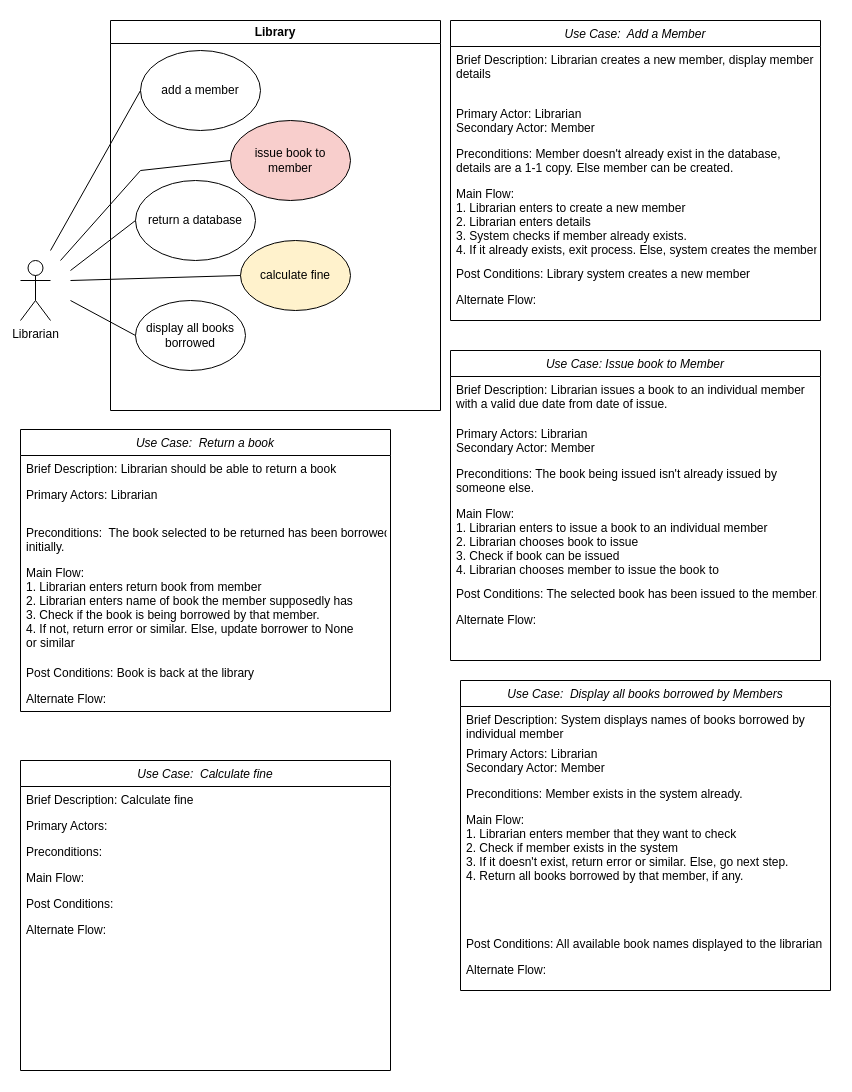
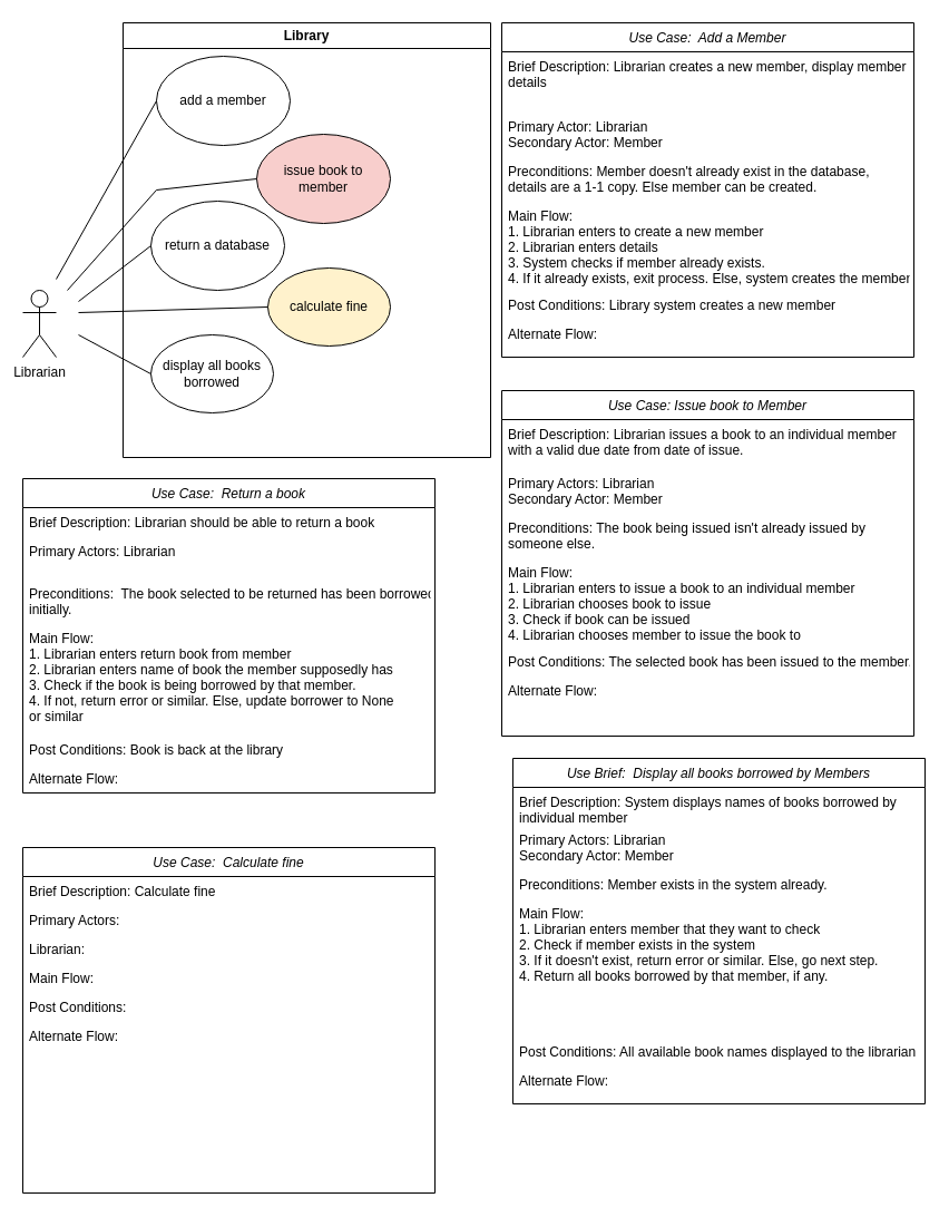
  <mxCell id="0" />
  <mxCell id="1" parent="0" />
  <mxCell id="2" value="Use Case:  Add a Member" style="swimlane;fontStyle=2;align=center;verticalAlign=top;childLayout=stackLayout;horizontal=1;startSize=26;horizontalStack=0;resizeParent=1;resizeLast=0;collapsible=1;marginBottom=0;rounded=0;shadow=0;strokeWidth=1;" vertex="1" parent="1"><mxGeometry x="450" y="20" width="370" height="300" as="geometry"><mxRectangle x="230" y="140" width="160" height="26" as="alternateBounds" /></mxGeometry></mxCell>
  <mxCell id="3" value="Brief Description: Librarian creates a new member, display member &#10;details" style="text;align=left;verticalAlign=top;spacingLeft=4;spacingRight=4;overflow=hidden;rotatable=0;points=[[0,0.5],[1,0.5]];portConstraint=eastwest;" vertex="1" parent="2"><mxGeometry y="26" width="370" height="54" as="geometry" /></mxCell>
  <mxCell id="4" value="Primary Actor: Librarian&#10;Secondary Actor: Member" style="text;align=left;verticalAlign=top;spacingLeft=4;spacingRight=4;overflow=hidden;rotatable=0;points=[[0,0.5],[1,0.5]];portConstraint=eastwest;rounded=0;shadow=0;html=0;" vertex="1" parent="2"><mxGeometry y="80" width="370" height="40" as="geometry" /></mxCell>
  <mxCell id="5" value="Preconditions: Member doesn't already exist in the database,&#10;details are a 1-1 copy. Else member can be created." style="text;align=left;verticalAlign=top;spacingLeft=4;spacingRight=4;overflow=hidden;rotatable=0;points=[[0,0.5],[1,0.5]];portConstraint=eastwest;rounded=0;shadow=0;html=0;" vertex="1" parent="2"><mxGeometry y="120" width="370" height="40" as="geometry" /></mxCell>
  <mxCell id="6" value="Main Flow: &#10;1. Librarian enters to create a new member&#10;2. Librarian enters details&#10;3. System checks if member already exists.&#10;4. If it already exists, exit process. Else, system creates the member." style="text;align=left;verticalAlign=top;spacingLeft=4;spacingRight=4;overflow=hidden;rotatable=0;points=[[0,0.5],[1,0.5]];portConstraint=eastwest;" vertex="1" parent="2"><mxGeometry y="160" width="370" height="80" as="geometry" /></mxCell>
  <mxCell id="7" value="Post Conditions: Library system creates a new member" style="text;align=left;verticalAlign=top;spacingLeft=4;spacingRight=4;overflow=hidden;rotatable=0;points=[[0,0.5],[1,0.5]];portConstraint=eastwest;" vertex="1" parent="2"><mxGeometry y="240" width="370" height="26" as="geometry" /></mxCell>
  <mxCell id="8" value="Alternate Flow:" style="text;align=left;verticalAlign=top;spacingLeft=4;spacingRight=4;overflow=hidden;rotatable=0;points=[[0,0.5],[1,0.5]];portConstraint=eastwest;" vertex="1" parent="2"><mxGeometry y="266" width="370" height="34" as="geometry" /></mxCell>
  <mxCell id="9" value="Librarian" style="shape=umlActor;verticalLabelPosition=bottom;verticalAlign=top;html=1;outlineConnect=0;" vertex="1" parent="1"><mxGeometry x="20" y="260" width="30" height="60" as="geometry" /></mxCell>
  <mxCell id="10" value="Library" style="swimlane;whiteSpace=wrap;html=1;" vertex="1" parent="1"><mxGeometry x="110" y="20" width="330" height="390" as="geometry" /></mxCell>
  <mxCell id="11" value="display all books borrowed" style="ellipse;whiteSpace=wrap;html=1;" vertex="1" parent="10"><mxGeometry x="25" y="280" width="110" height="70" as="geometry" /></mxCell>
  <mxCell id="12" value="add a member" style="ellipse;whiteSpace=wrap;html=1;" vertex="1" parent="10"><mxGeometry x="30" y="30" width="120" height="80" as="geometry" /></mxCell>
  <mxCell id="13" value="return a database" style="ellipse;whiteSpace=wrap;html=1;" vertex="1" parent="10"><mxGeometry x="25" y="160" width="120" height="80" as="geometry" /></mxCell>
  <mxCell id="14" value="issue book to member" style="ellipse;whiteSpace=wrap;html=1;fillColor=#f8cecc;" vertex="1" parent="10"><mxGeometry x="120" y="100" width="120" height="80" as="geometry" /></mxCell>
  <mxCell id="15" value="calculate fine" style="ellipse;whiteSpace=wrap;html=1;fillColor=#fff2cc;" vertex="1" parent="10"><mxGeometry x="130" y="220" width="110" height="70" as="geometry" /></mxCell>
  <mxCell id="16" value="" style="endArrow=none;html=1;rounded=0;entryX=0;entryY=0.5;entryDx=0;entryDy=0;" edge="1" parent="10" target="12"><mxGeometry width="50" height="50" relative="1" as="geometry"><mxPoint x="-60" y="230" as="sourcePoint" /><mxPoint x="20" y="100" as="targetPoint" /></mxGeometry></mxCell>
  <mxCell id="17" value="Use Case: Issue book to Member" style="swimlane;fontStyle=2;align=center;verticalAlign=top;childLayout=stackLayout;horizontal=1;startSize=26;horizontalStack=0;resizeParent=1;resizeLast=0;collapsible=1;marginBottom=0;rounded=0;shadow=0;strokeWidth=1;" vertex="1" parent="1"><mxGeometry x="450" y="350" width="370" height="310" as="geometry"><mxRectangle x="230" y="140" width="160" height="26" as="alternateBounds" /></mxGeometry></mxCell>
  <mxCell id="18" value="Brief Description: Librarian issues a book to an individual member&#10;with a valid due date from date of issue." style="text;align=left;verticalAlign=top;spacingLeft=4;spacingRight=4;overflow=hidden;rotatable=0;points=[[0,0.5],[1,0.5]];portConstraint=eastwest;" vertex="1" parent="17"><mxGeometry y="26" width="370" height="44" as="geometry" /></mxCell>
  <mxCell id="19" value="Primary Actors: Librarian&#10;Secondary Actor: Member" style="text;align=left;verticalAlign=top;spacingLeft=4;spacingRight=4;overflow=hidden;rotatable=0;points=[[0,0.5],[1,0.5]];portConstraint=eastwest;rounded=0;shadow=0;html=0;" vertex="1" parent="17"><mxGeometry y="70" width="370" height="40" as="geometry" /></mxCell>
  <mxCell id="20" value="Preconditions: The book being issued isn't already issued by &#10;someone else." style="text;align=left;verticalAlign=top;spacingLeft=4;spacingRight=4;overflow=hidden;rotatable=0;points=[[0,0.5],[1,0.5]];portConstraint=eastwest;rounded=0;shadow=0;html=0;" vertex="1" parent="17"><mxGeometry y="110" width="370" height="40" as="geometry" /></mxCell>
  <mxCell id="21" value="Main Flow: &#10;1. Librarian enters to issue a book to an individual member&#10;2. Librarian chooses book to issue&#10;3. Check if book can be issued&#10;4. Librarian chooses member to issue the book to" style="text;align=left;verticalAlign=top;spacingLeft=4;spacingRight=4;overflow=hidden;rotatable=0;points=[[0,0.5],[1,0.5]];portConstraint=eastwest;" vertex="1" parent="17"><mxGeometry y="150" width="370" height="80" as="geometry" /></mxCell>
  <mxCell id="22" value="Post Conditions: The selected book has been issued to the member." style="text;align=left;verticalAlign=top;spacingLeft=4;spacingRight=4;overflow=hidden;rotatable=0;points=[[0,0.5],[1,0.5]];portConstraint=eastwest;" vertex="1" parent="17"><mxGeometry y="230" width="370" height="26" as="geometry" /></mxCell>
  <mxCell id="23" value="Alternate Flow:" style="text;align=left;verticalAlign=top;spacingLeft=4;spacingRight=4;overflow=hidden;rotatable=0;points=[[0,0.5],[1,0.5]];portConstraint=eastwest;" vertex="1" parent="17"><mxGeometry y="256" width="370" height="26" as="geometry" /></mxCell>
  <mxCell id="24" value="Use Case:  Return a book" style="swimlane;fontStyle=2;align=center;verticalAlign=top;childLayout=stackLayout;horizontal=1;startSize=26;horizontalStack=0;resizeParent=1;resizeLast=0;collapsible=1;marginBottom=0;rounded=0;shadow=0;strokeWidth=1;" vertex="1" parent="1"><mxGeometry x="20" y="429" width="370" height="282" as="geometry"><mxRectangle x="230" y="140" width="160" height="26" as="alternateBounds" /></mxGeometry></mxCell>
  <mxCell id="25" value="Brief Description: Librarian should be able to return a book" style="text;align=left;verticalAlign=top;spacingLeft=4;spacingRight=4;overflow=hidden;rotatable=0;points=[[0,0.5],[1,0.5]];portConstraint=eastwest;" vertex="1" parent="24"><mxGeometry y="26" width="370" height="26" as="geometry" /></mxCell>
  <mxCell id="26" value="Primary Actors: Librarian" style="text;align=left;verticalAlign=top;spacingLeft=4;spacingRight=4;overflow=hidden;rotatable=0;points=[[0,0.5],[1,0.5]];portConstraint=eastwest;rounded=0;shadow=0;html=0;" vertex="1" parent="24"><mxGeometry y="52" width="370" height="38" as="geometry" /></mxCell>
  <mxCell id="27" value="Preconditions:  The book selected to be returned has been borrowed&#10;initially." style="text;align=left;verticalAlign=top;spacingLeft=4;spacingRight=4;overflow=hidden;rotatable=0;points=[[0,0.5],[1,0.5]];portConstraint=eastwest;rounded=0;shadow=0;html=0;" vertex="1" parent="24"><mxGeometry y="90" width="370" height="40" as="geometry" /></mxCell>
  <mxCell id="28" value="Main Flow: &#10;1. Librarian enters return book from member&#10;2. Librarian enters name of book the member supposedly has&#10;3. Check if the book is being borrowed by that member.&#10;4. If not, return error or similar. Else, update borrower to None&#10;or similar" style="text;align=left;verticalAlign=top;spacingLeft=4;spacingRight=4;overflow=hidden;rotatable=0;points=[[0,0.5],[1,0.5]];portConstraint=eastwest;" vertex="1" parent="24"><mxGeometry y="130" width="370" height="100" as="geometry" /></mxCell>
  <mxCell id="29" value="Post Conditions: Book is back at the library" style="text;align=left;verticalAlign=top;spacingLeft=4;spacingRight=4;overflow=hidden;rotatable=0;points=[[0,0.5],[1,0.5]];portConstraint=eastwest;" vertex="1" parent="24"><mxGeometry y="230" width="370" height="26" as="geometry" /></mxCell>
  <mxCell id="30" value="Alternate Flow:" style="text;align=left;verticalAlign=top;spacingLeft=4;spacingRight=4;overflow=hidden;rotatable=0;points=[[0,0.5],[1,0.5]];portConstraint=eastwest;" vertex="1" parent="24"><mxGeometry y="256" width="370" height="26" as="geometry" /></mxCell>
- <mxCell id="31" value="Use Case:  Display all books borrowed by Members" style="swimlane;fontStyle=2;align=center;verticalAlign=top;childLayout=stackLayout;horizontal=1;startSize=26;horizontalStack=0;resizeParent=1;resizeLast=0;collapsible=1;marginBottom=0;rounded=0;shadow=0;strokeWidth=1;" vertex="1" parent="1"><mxGeometry x="460" y="680" width="370" height="310" as="geometry"><mxRectangle x="230" y="140" width="160" height="26" as="alternateBounds" /></mxGeometry></mxCell>
+ <mxCell id="31" value="Use Brief:  Display all books borrowed by Members" style="swimlane;fontStyle=2;align=center;verticalAlign=top;childLayout=stackLayout;horizontal=1;startSize=26;horizontalStack=0;resizeParent=1;resizeLast=0;collapsible=1;marginBottom=0;rounded=0;shadow=0;strokeWidth=1;" vertex="1" parent="1"><mxGeometry x="460" y="680" width="370" height="310" as="geometry"><mxRectangle x="230" y="140" width="160" height="26" as="alternateBounds" /></mxGeometry></mxCell>
  <mxCell id="32" value="Brief Description: System displays names of books borrowed by &#10;individual member" style="text;align=left;verticalAlign=top;spacingLeft=4;spacingRight=4;overflow=hidden;rotatable=0;points=[[0,0.5],[1,0.5]];portConstraint=eastwest;" vertex="1" parent="31"><mxGeometry y="26" width="370" height="34" as="geometry" /></mxCell>
  <mxCell id="33" value="Primary Actors: Librarian&#10;Secondary Actor: Member" style="text;align=left;verticalAlign=top;spacingLeft=4;spacingRight=4;overflow=hidden;rotatable=0;points=[[0,0.5],[1,0.5]];portConstraint=eastwest;rounded=0;shadow=0;html=0;" vertex="1" parent="31"><mxGeometry y="60" width="370" height="40" as="geometry" /></mxCell>
  <mxCell id="34" value="Preconditions: Member exists in the system already." style="text;align=left;verticalAlign=top;spacingLeft=4;spacingRight=4;overflow=hidden;rotatable=0;points=[[0,0.5],[1,0.5]];portConstraint=eastwest;rounded=0;shadow=0;html=0;" vertex="1" parent="31"><mxGeometry y="100" width="370" height="26" as="geometry" /></mxCell>
  <mxCell id="35" value="Main Flow: &#10;1. Librarian enters member that they want to check&#10;2. Check if member exists in the system&#10;3. If it doesn't exist, return error or similar. Else, go next step.&#10;4. Return all books borrowed by that member, if any." style="text;align=left;verticalAlign=top;spacingLeft=4;spacingRight=4;overflow=hidden;rotatable=0;points=[[0,0.5],[1,0.5]];portConstraint=eastwest;" vertex="1" parent="31"><mxGeometry y="126" width="370" height="124" as="geometry" /></mxCell>
  <mxCell id="36" value="Post Conditions: All available book names displayed to the librarian" style="text;align=left;verticalAlign=top;spacingLeft=4;spacingRight=4;overflow=hidden;rotatable=0;points=[[0,0.5],[1,0.5]];portConstraint=eastwest;" vertex="1" parent="31"><mxGeometry y="250" width="370" height="26" as="geometry" /></mxCell>
  <mxCell id="37" value="Alternate Flow:" style="text;align=left;verticalAlign=top;spacingLeft=4;spacingRight=4;overflow=hidden;rotatable=0;points=[[0,0.5],[1,0.5]];portConstraint=eastwest;" vertex="1" parent="31"><mxGeometry y="276" width="370" height="26" as="geometry" /></mxCell>
  <mxCell id="38" value="Use Case:  Calculate fine" style="swimlane;fontStyle=2;align=center;verticalAlign=top;childLayout=stackLayout;horizontal=1;startSize=26;horizontalStack=0;resizeParent=1;resizeLast=0;collapsible=1;marginBottom=0;rounded=0;shadow=0;strokeWidth=1;" vertex="1" parent="1"><mxGeometry x="20" y="760" width="370" height="310" as="geometry"><mxRectangle x="230" y="140" width="160" height="26" as="alternateBounds" /></mxGeometry></mxCell>
  <mxCell id="39" value="Brief Description: Calculate fine" style="text;align=left;verticalAlign=top;spacingLeft=4;spacingRight=4;overflow=hidden;rotatable=0;points=[[0,0.5],[1,0.5]];portConstraint=eastwest;" vertex="1" parent="38"><mxGeometry y="26" width="370" height="26" as="geometry" /></mxCell>
  <mxCell id="40" value="Primary Actors: " style="text;align=left;verticalAlign=top;spacingLeft=4;spacingRight=4;overflow=hidden;rotatable=0;points=[[0,0.5],[1,0.5]];portConstraint=eastwest;rounded=0;shadow=0;html=0;" vertex="1" parent="38"><mxGeometry y="52" width="370" height="26" as="geometry" /></mxCell>
- <mxCell id="41" value="Preconditions: " style="text;align=left;verticalAlign=top;spacingLeft=4;spacingRight=4;overflow=hidden;rotatable=0;points=[[0,0.5],[1,0.5]];portConstraint=eastwest;rounded=0;shadow=0;html=0;" vertex="1" parent="38"><mxGeometry y="78" width="370" height="26" as="geometry" /></mxCell>
+ <mxCell id="41" value="Librarian: " style="text;align=left;verticalAlign=top;spacingLeft=4;spacingRight=4;overflow=hidden;rotatable=0;points=[[0,0.5],[1,0.5]];portConstraint=eastwest;rounded=0;shadow=0;html=0;" vertex="1" parent="38"><mxGeometry y="78" width="370" height="26" as="geometry" /></mxCell>
  <mxCell id="42" value="Main Flow: " style="text;align=left;verticalAlign=top;spacingLeft=4;spacingRight=4;overflow=hidden;rotatable=0;points=[[0,0.5],[1,0.5]];portConstraint=eastwest;" vertex="1" parent="38"><mxGeometry y="104" width="370" height="26" as="geometry" /></mxCell>
  <mxCell id="43" value="Post Conditions:" style="text;align=left;verticalAlign=top;spacingLeft=4;spacingRight=4;overflow=hidden;rotatable=0;points=[[0,0.5],[1,0.5]];portConstraint=eastwest;" vertex="1" parent="38"><mxGeometry y="130" width="370" height="26" as="geometry" /></mxCell>
  <mxCell id="44" value="Alternate Flow:" style="text;align=left;verticalAlign=top;spacingLeft=4;spacingRight=4;overflow=hidden;rotatable=0;points=[[0,0.5],[1,0.5]];portConstraint=eastwest;" vertex="1" parent="38"><mxGeometry y="156" width="370" height="26" as="geometry" /></mxCell>
  <mxCell id="45" value="" style="endArrow=none;html=1;rounded=0;entryX=0;entryY=0.5;entryDx=0;entryDy=0;" edge="1" parent="1" target="14"><mxGeometry width="50" height="50" relative="1" as="geometry"><mxPoint x="60" y="260" as="sourcePoint" /><mxPoint x="150" y="100" as="targetPoint" /><Array as="points"><mxPoint x="140" y="170" /></Array></mxGeometry></mxCell>
  <mxCell id="46" value="" style="endArrow=none;html=1;rounded=0;entryX=0;entryY=0.5;entryDx=0;entryDy=0;" edge="1" parent="1" target="13"><mxGeometry width="50" height="50" relative="1" as="geometry"><mxPoint x="70" y="270" as="sourcePoint" /><mxPoint x="160" y="110" as="targetPoint" /></mxGeometry></mxCell>
  <mxCell id="47" value="" style="endArrow=none;html=1;rounded=0;entryX=0;entryY=0.5;entryDx=0;entryDy=0;" edge="1" parent="1" target="15"><mxGeometry width="50" height="50" relative="1" as="geometry"><mxPoint x="70" y="280" as="sourcePoint" /><mxPoint x="170" y="120" as="targetPoint" /></mxGeometry></mxCell>
  <mxCell id="48" value="" style="endArrow=none;html=1;rounded=0;entryX=0;entryY=0.5;entryDx=0;entryDy=0;" edge="1" parent="1" target="11"><mxGeometry width="50" height="50" relative="1" as="geometry"><mxPoint x="70" y="300" as="sourcePoint" /><mxPoint x="180" y="130" as="targetPoint" /></mxGeometry></mxCell>
